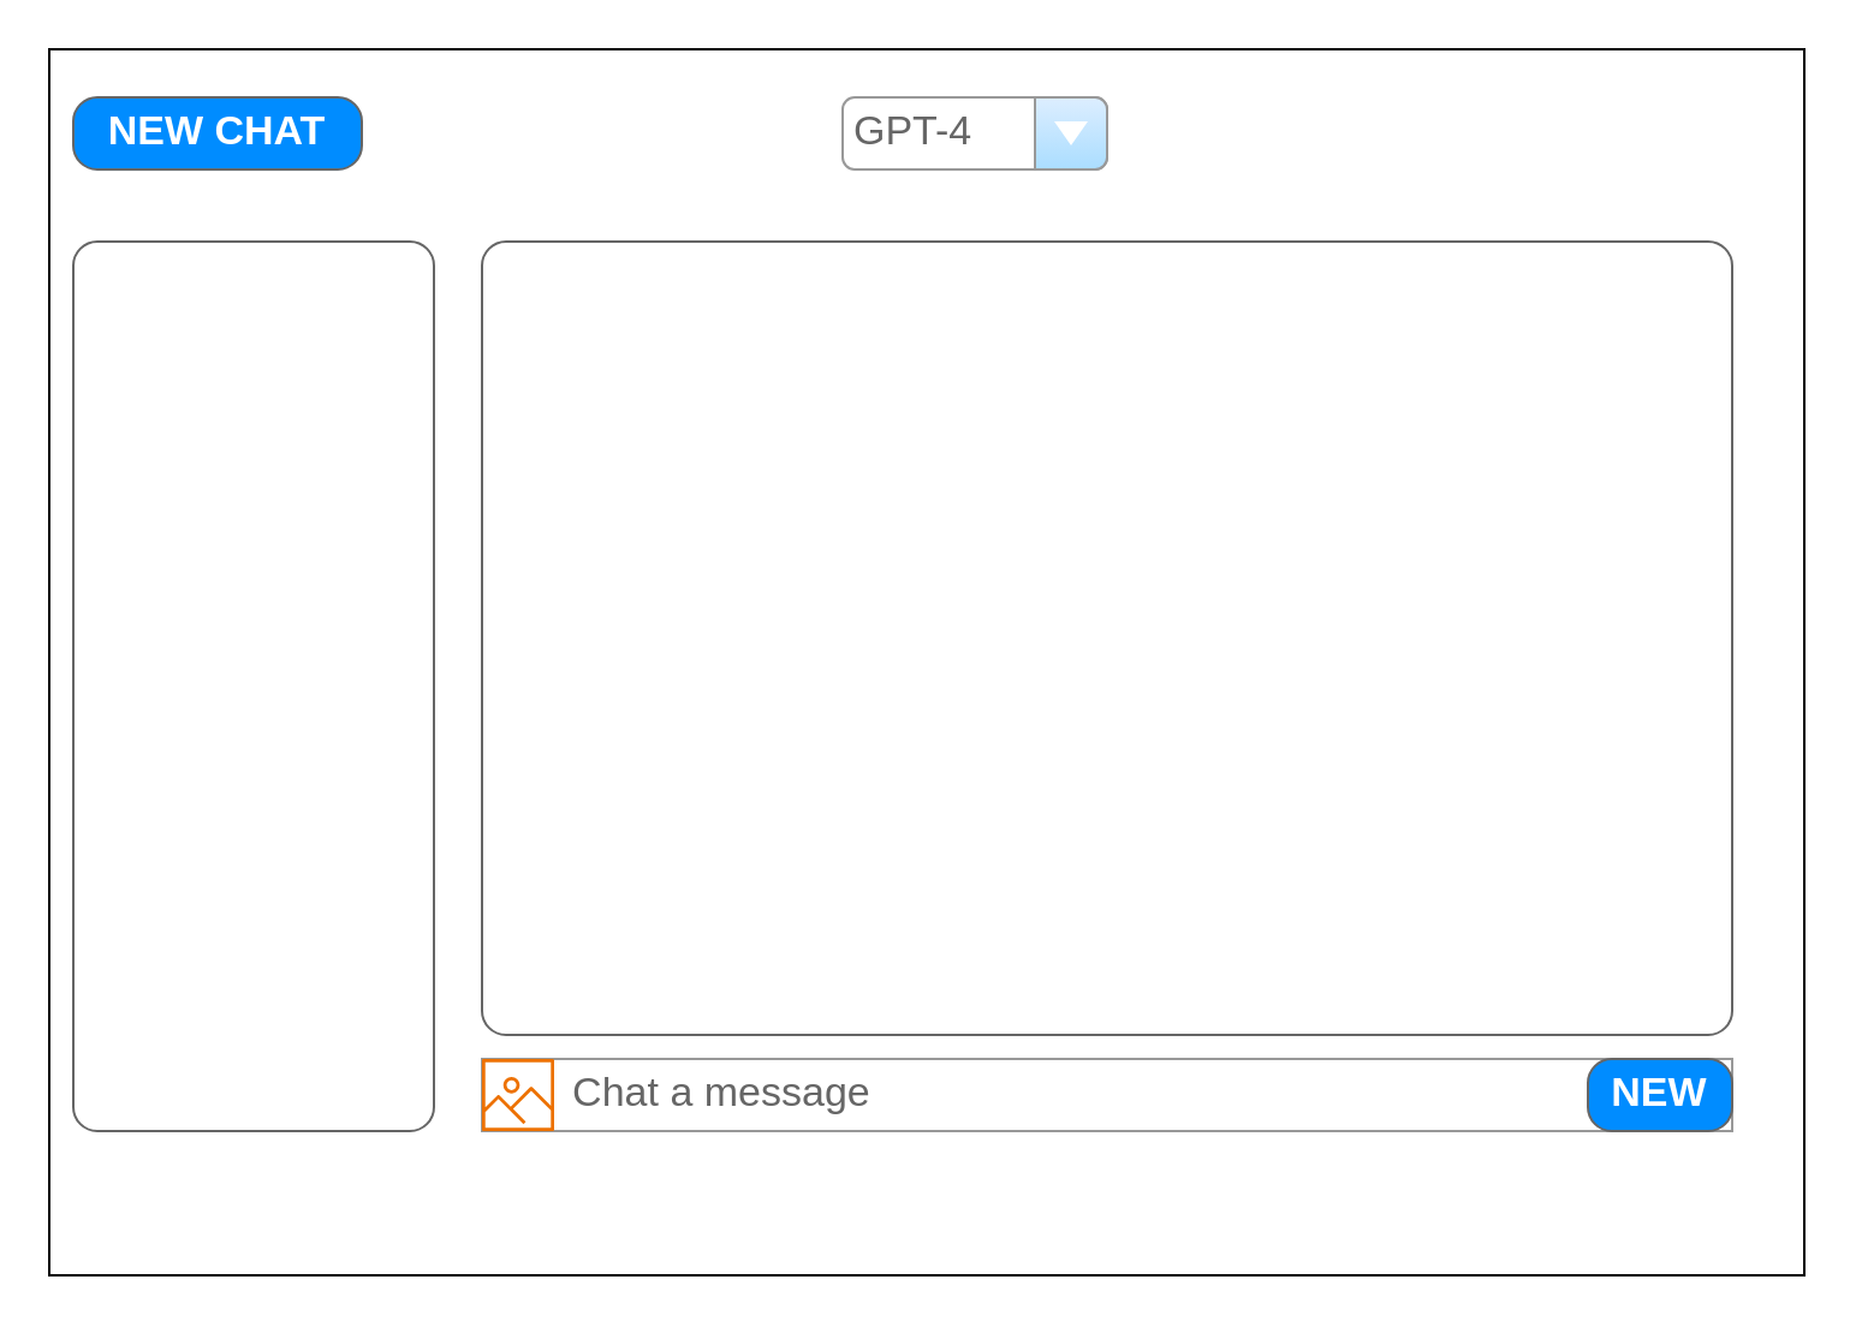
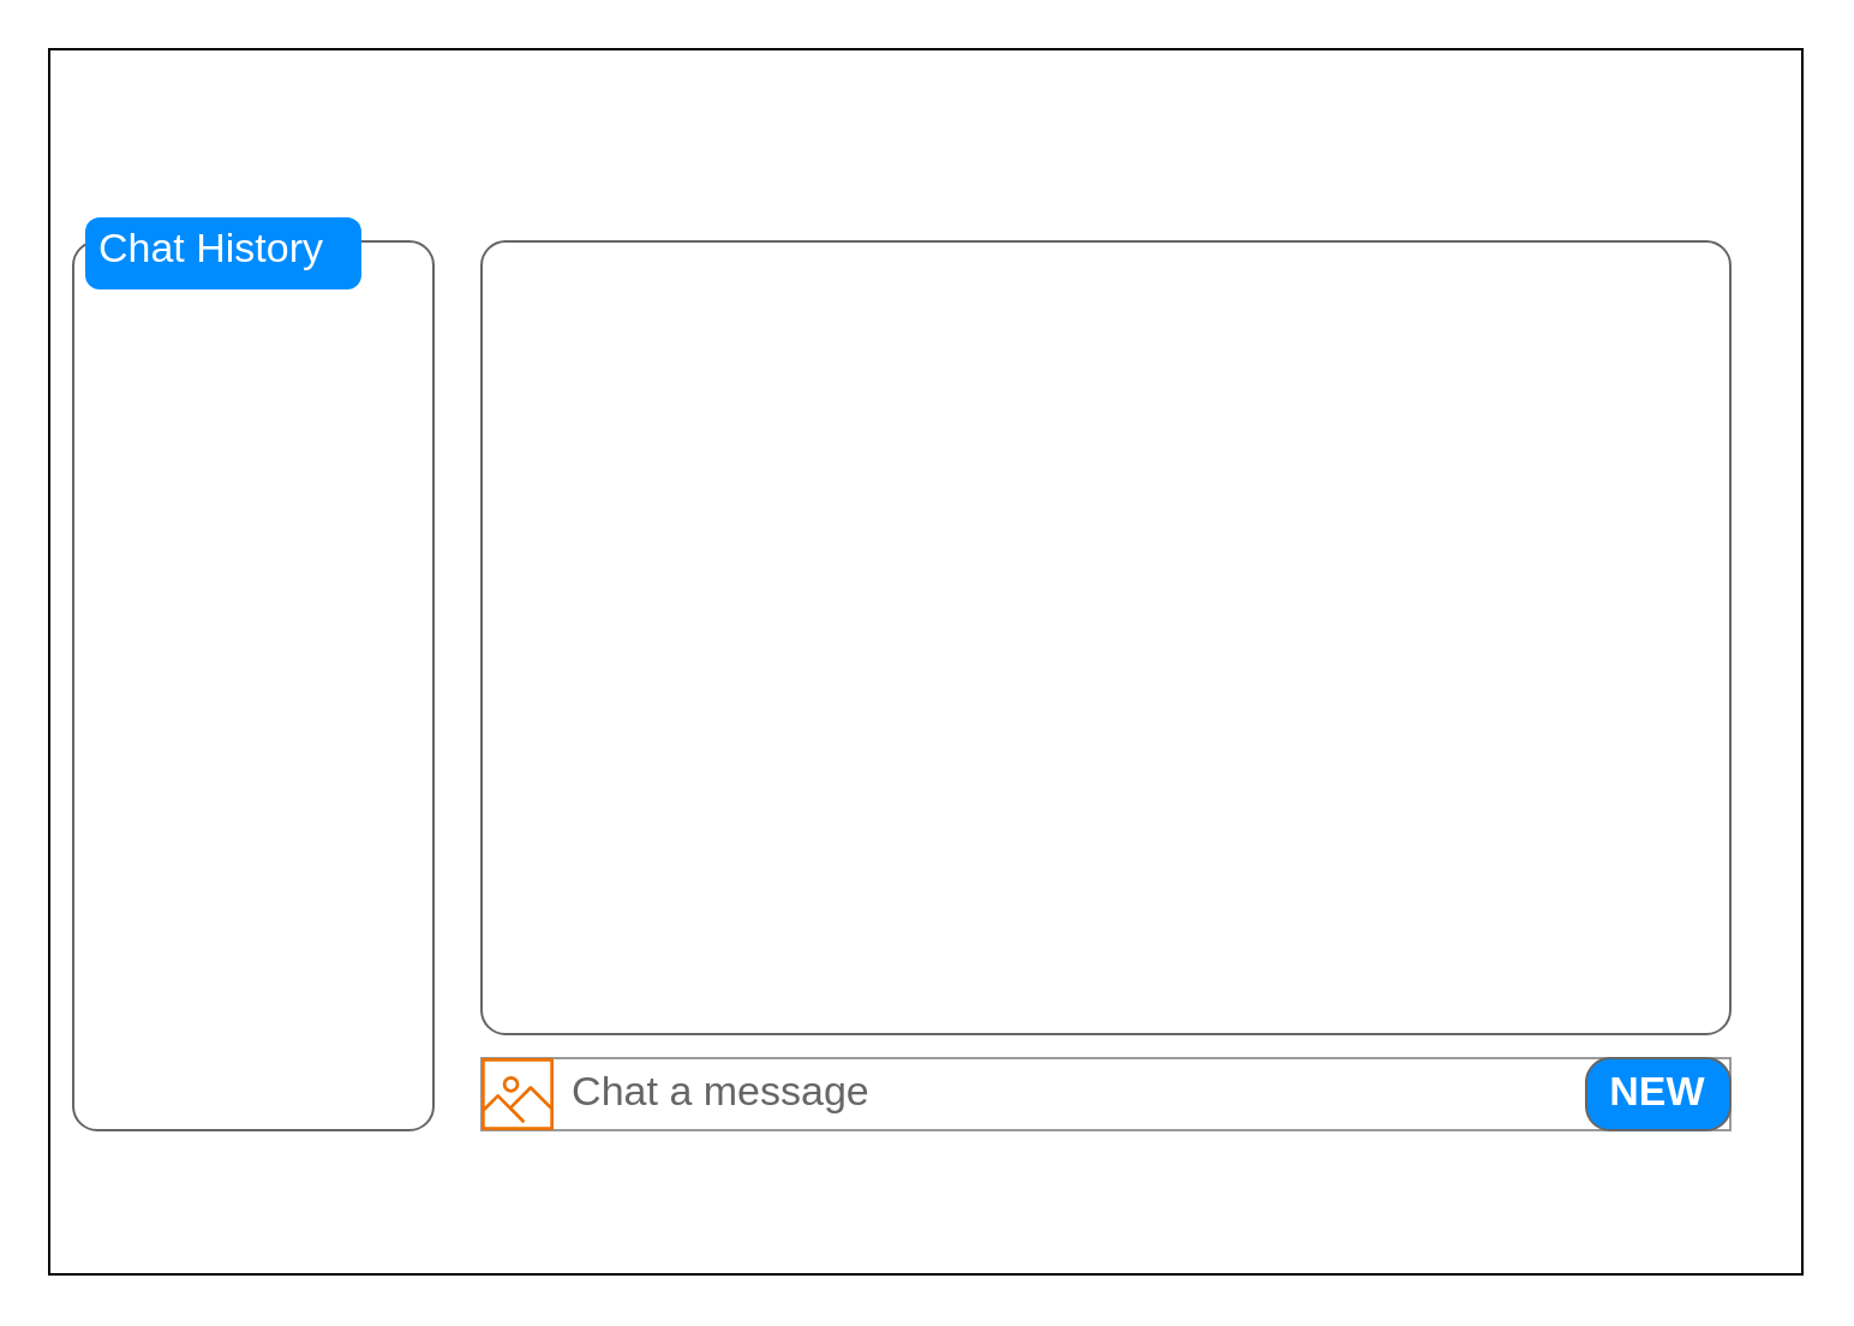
  <mxCell id="0" />
  <mxCell id="1" parent="0" />
  <mxCell id="2" value="" style="rounded=0;whiteSpace=wrap;html=1;" vertex="1" parent="1"><mxGeometry x="20" y="20" width="730" height="510" as="geometry" /></mxCell>
- <mxCell id="3" value="GPT-4" style="strokeWidth=1;shadow=0;dashed=0;align=center;html=1;shape=mxgraph.mockup.forms.comboBox;strokeColor=#999999;fillColor=#ddeeff;align=left;fillColor2=#aaddff;mainText=;fontColor=#666666;fontSize=17;spacingLeft=3;" vertex="1" parent="1"><mxGeometry x="350" y="40" width="110" height="30" as="geometry" /></mxCell>
- <mxCell id="4" value="NEW CHAT" style="strokeWidth=1;shadow=0;dashed=0;align=center;html=1;shape=mxgraph.mockup.buttons.button;strokeColor=#666666;fontColor=#ffffff;mainText=;buttonStyle=round;fontSize=17;fontStyle=1;fillColor=#008cff;whiteSpace=wrap;" vertex="1" parent="1"><mxGeometry x="30" y="40" width="120" height="30" as="geometry" /></mxCell>
  <mxCell id="5" value="" style="shape=mxgraph.mockup.containers.marginRect;rectMarginTop=10;strokeColor=#666666;strokeWidth=1;dashed=0;rounded=1;arcSize=5;recursiveResize=0;html=1;whiteSpace=wrap;" vertex="1" parent="1"><mxGeometry x="30" y="90" width="150" height="380" as="geometry" /></mxCell>
+ <mxCell id="6" value="Chat History" style="shape=rect;strokeColor=none;fillColor=#008cff;strokeWidth=1;dashed=0;rounded=1;arcSize=20;fontColor=#ffffff;fontSize=17;spacing=2;spacingTop=-2;align=left;autosize=1;spacingLeft=4;resizeWidth=0;resizeHeight=0;perimeter=none;html=1;whiteSpace=wrap;" vertex="1" parent="5"><mxGeometry x="5" width="115" height="30" as="geometry" /></mxCell>
  <mxCell id="7" value="&amp;nbsp; &amp;nbsp; &amp;nbsp; &amp;nbsp;Chat a message" style="strokeWidth=1;shadow=0;dashed=0;align=center;html=1;shape=mxgraph.mockup.forms.pwField;strokeColor=#999999;mainText=;align=left;fontColor=#666666;fontSize=17;spacingLeft=3;" vertex="1" parent="1"><mxGeometry x="200" y="440" width="520" height="30" as="geometry" /></mxCell>
  <mxCell id="8" value="NEW" style="strokeWidth=1;shadow=0;dashed=0;align=center;html=1;shape=mxgraph.mockup.buttons.button;strokeColor=#666666;fontColor=#ffffff;mainText=;buttonStyle=round;fontSize=17;fontStyle=1;fillColor=#008cff;whiteSpace=wrap;" vertex="1" parent="1"><mxGeometry x="660" y="440" width="60" height="30" as="geometry" /></mxCell>
  <mxCell id="9" value="" style="sketch=0;outlineConnect=0;fontColor=#232F3E;gradientColor=none;fillColor=#ED7100;strokeColor=none;dashed=0;verticalLabelPosition=bottom;verticalAlign=top;align=center;html=1;fontSize=12;fontStyle=0;aspect=fixed;pointerEvents=1;shape=mxgraph.aws4.container_registry_image;" vertex="1" parent="1"><mxGeometry x="200" y="440" width="30" height="30" as="geometry" /></mxCell>
  <mxCell id="10" value="" style="shape=mxgraph.mockup.containers.marginRect;rectMarginTop=10;strokeColor=#666666;strokeWidth=1;dashed=0;rounded=1;arcSize=5;recursiveResize=0;html=1;whiteSpace=wrap;" vertex="1" parent="1"><mxGeometry x="200" y="90" width="520" height="340" as="geometry" /></mxCell>
